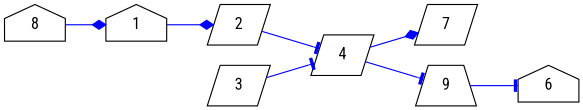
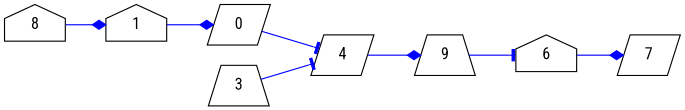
  digraph {
    fontname="Roboto Condensed"
    rankdir=LR
    node [color=black fontname="Roboto Condensed" shape=house]
    edge [arrowhead=tee color=blue fontname="Roboto Condensed"]
    n1 [label=8]
    n2 [label=1]
-   n3 [label=2 shape=parallelogram]
+   n3 [label=0 shape=parallelogram]
    n4 [label=7 shape=parallelogram]
    n5 [label=6]
    n6 [label=4 shape=parallelogram]
-   n7 [label=3 shape=parallelogram]
+   n7 [label=3 shape=trapezium]
    n8 [label=9 shape=trapezium]
    n1 -> n2 [arrowhead=diamond]
    n2 -> n3 [arrowhead=diamond]
    n3 -> n6
-   n6 -> n4 [arrowhead=diamond]
-   n6 -> n8
+   n5 -> n4 [arrowhead=diamond]
+   n6 -> n8 [arrowhead=diamond]
    n7 -> n6
    n8 -> n5
  }
